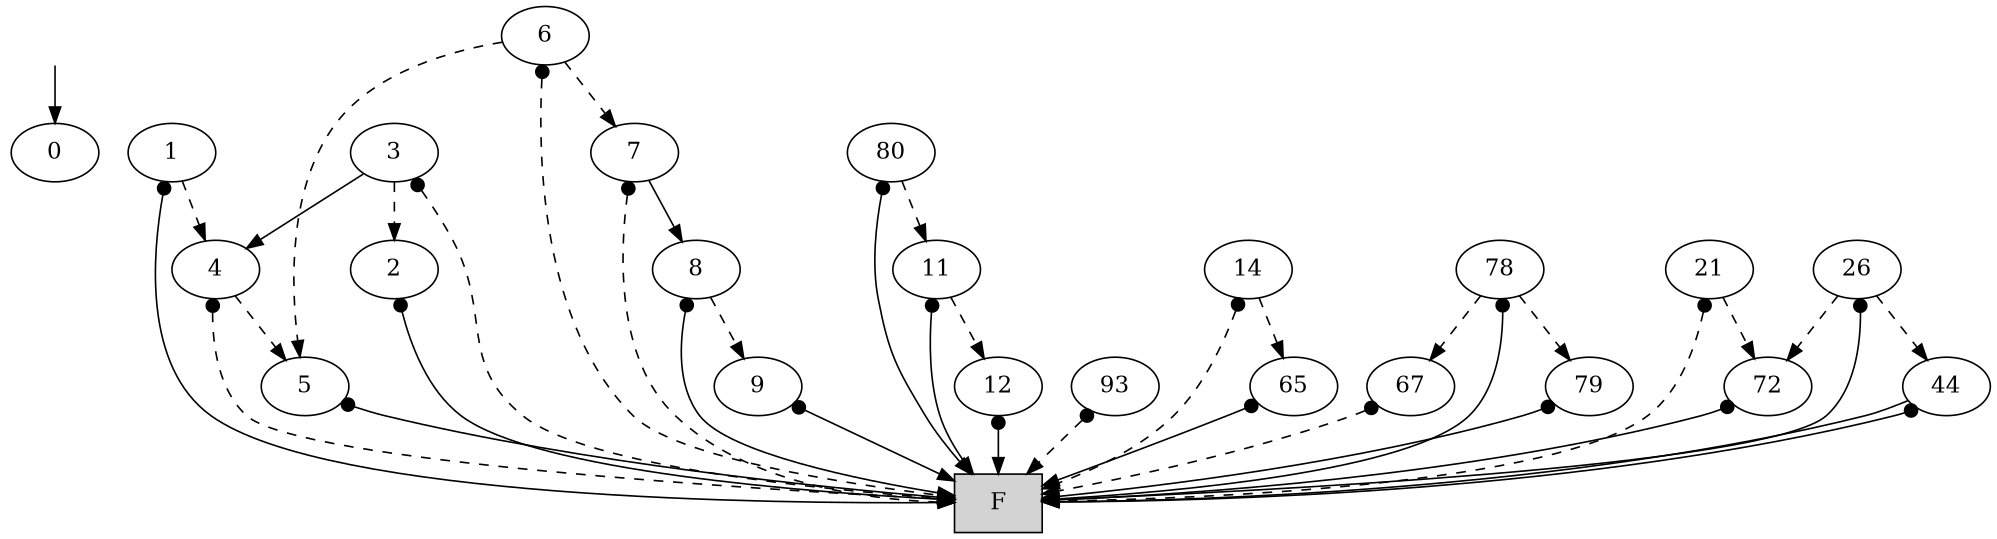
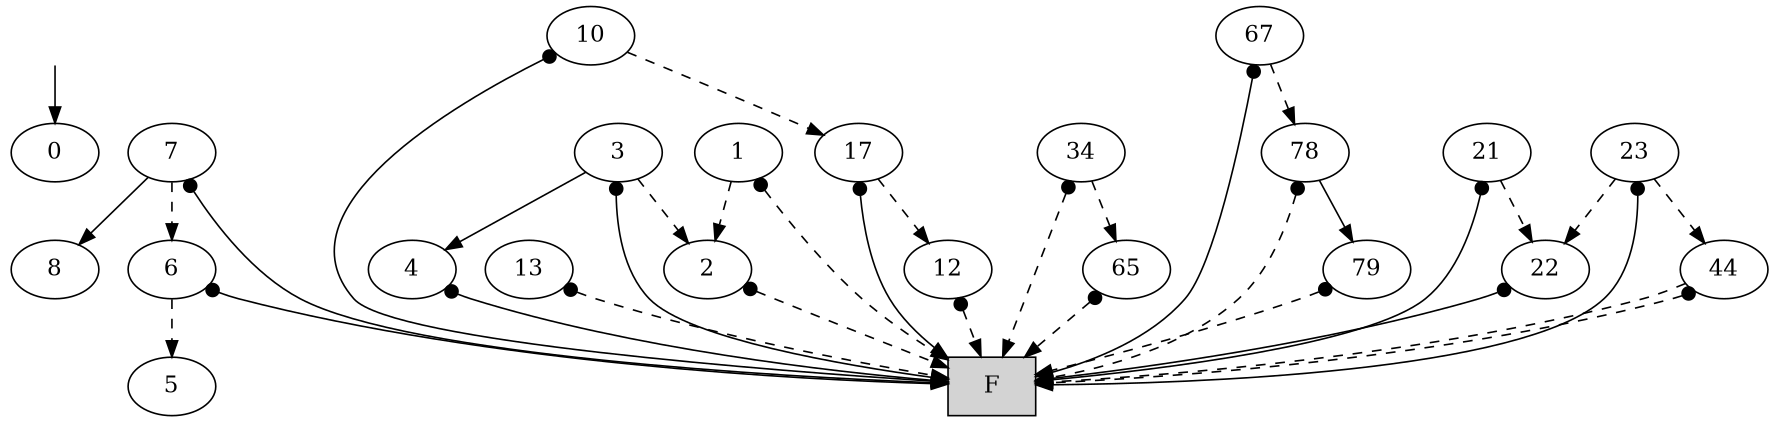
  digraph {
    edge [arrowtail=dot dir=both style=solid]
    root [style=invis]
    n2 [label=0]
    n3 [label=1]
    n4 [label=F shape=box style=filled]
    n5 [label=2]
    n6 [label=3]
    n7 [label=4]
    n8 [label=5]
    n9 [label=6]
    n10 [label=7]
    n11 [label=8]
-   n12 [label=9]
-   n13 [label=80]
-   n14 [label=11]
+   n13 [label=10]
+   n14 [label=17]
    n15 [label=12]
-   n16 [label=93]
-   n17 [label=14]
+   n16 [label=13]
+   n17 [label=34]
    n18 [label=65]
    n19 [label=67]
    n20 [label=78]
    n21 [label=79]
    n22 [label=21]
-   n23 [label=72]
-   n24 [label=26]
+   n23 [label=22]
+   n24 [label=23]
    n25 [label=44]
    root -> n2 [arrowtail=none]
-   n3 -> n4
-   n3 -> n7 [dir=forward style=dashed arrowtail=""]
-   n5 -> n4
-   n6 -> n4 [style=dashed]
+   n3 -> n4 [style=dashed]
+   n3 -> n5 [dir=forward style=dashed arrowtail=""]
+   n5 -> n4 [style=dashed]
+   n6 -> n4
    n6 -> n5 [dir=forward style=dashed arrowtail=""]
    n6 -> n7 [dir=forward arrowtail=""]
-   n7 -> n4 [style=dashed]
-   n7 -> n8 [dir=forward style=dashed arrowtail=""]
-   n8 -> n4
-   n9 -> n4 [style=dashed]
+   n7 -> n4
+   n9 -> n4
    n9 -> n8 [dir=forward style=dashed arrowtail=""]
-   n9 -> n10 [dir=forward style=dashed arrowtail=""]
-   n10 -> n4 [style=dashed]
+   n10 -> n9 [dir=forward style=dashed arrowtail=""]
+   n10 -> n4
    n10 -> n11 [dir=forward arrowtail=""]
-   n11 -> n4
-   n11 -> n12 [dir=forward style=dashed arrowtail=""]
-   n12 -> n4
    n13 -> n4
    n13 -> n14 [dir=forward style=dashed arrowtail=""]
    n14 -> n4
    n14 -> n15 [dir=forward style=dashed arrowtail=""]
-   n15 -> n4
+   n15 -> n4 [style=dashed]
    n16 -> n4 [style=dashed]
    n17 -> n4 [style=dashed]
    n17 -> n18 [dir=forward style=dashed arrowtail=""]
-   n18 -> n4
-   n19 -> n4 [style=dashed]
-   n20 -> n19 [dir=forward style=dashed arrowtail=""]
-   n20 -> n4
-   n20 -> n21 [dir=forward style=dashed arrowtail=""]
-   n21 -> n4
-   n22 -> n4 [style=dashed]
+   n18 -> n4 [style=dashed]
+   n19 -> n4
+   n19 -> n20 [dir=forward style=dashed arrowtail=""]
+   n20 -> n4 [style=dashed]
+   n20 -> n21 [dir=forward arrowtail=""]
+   n21 -> n4 [style=dashed]
+   n22 -> n4
    n22 -> n23 [dir=forward style=dashed arrowtail=""]
    n23 -> n4
    n24 -> n4
    n24 -> n23 [dir=forward style=dashed arrowtail=""]
    n24 -> n25 [dir=forward style=dashed arrowtail=""]
-   n25 -> n4 [dir=forward arrowtail=""]
-   n25 -> n4
+   n25 -> n4 [dir=forward style=dashed arrowtail=""]
+   n25 -> n4 [style=dashed]
  }
